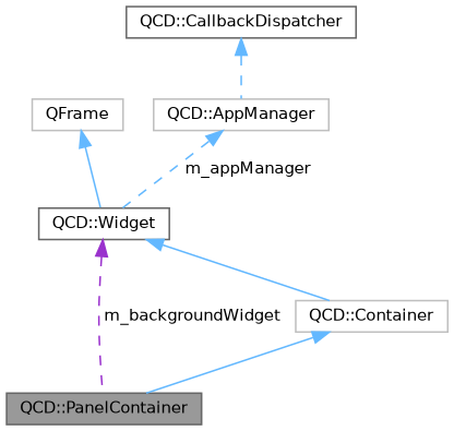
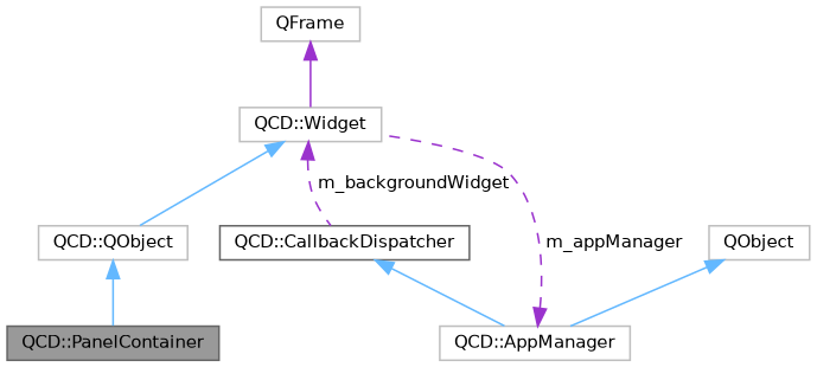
  digraph {
    node [color=grey75 fillcolor=white fontname=Helvetica fontsize=10 shape=box style=filled]
    edge [color=steelblue1 dir=back fontname=Helvetica fontsize=10 labelfontname=Helvetica labelfontsize=10 style=solid]
    n1 [color=gray40 fillcolor=grey60 fontcolor=black height=0.2 label="QCD::PanelContainer" width=0.4]
-   n2 [height=0.2 label="QCD::Container" width=0.4]
-   n3 [color=gray40 height=0.2 label="QCD::Widget" width=0.4]
+   n2 [height=0.2 label="QCD::QObject" width=0.4]
+   n3 [height=0.2 label="QCD::Widget" width=0.4]
    n4 [height=0.2 label=QFrame width=0.4]
    n5 [height=0.2 label="QCD::AppManager" width=0.4]
+   n6 [height=0.2 label=QObject width=0.4]
    n7 [color=gray40 height=0.2 label="QCD::CallbackDispatcher" width=0.4]
    n2 -> n1
-   n3 -> n1 [color=darkorchid3 label=" m_backgroundWidget" style=dashed]
+   n3 -> n7 [color=darkorchid3 label=" m_backgroundWidget" style=dashed]
    n3 -> n2
-   n4 -> n3
-   n5 -> n3 [label=" m_appManager" style=dashed]
-   n7 -> n5 [style=dashed]
+   n4 -> n3 [color=darkorchid3]
+   n5 -> n3 [color=darkorchid3 label=" m_appManager" style=dashed]
+   n6 -> n5
+   n7 -> n5
  }
